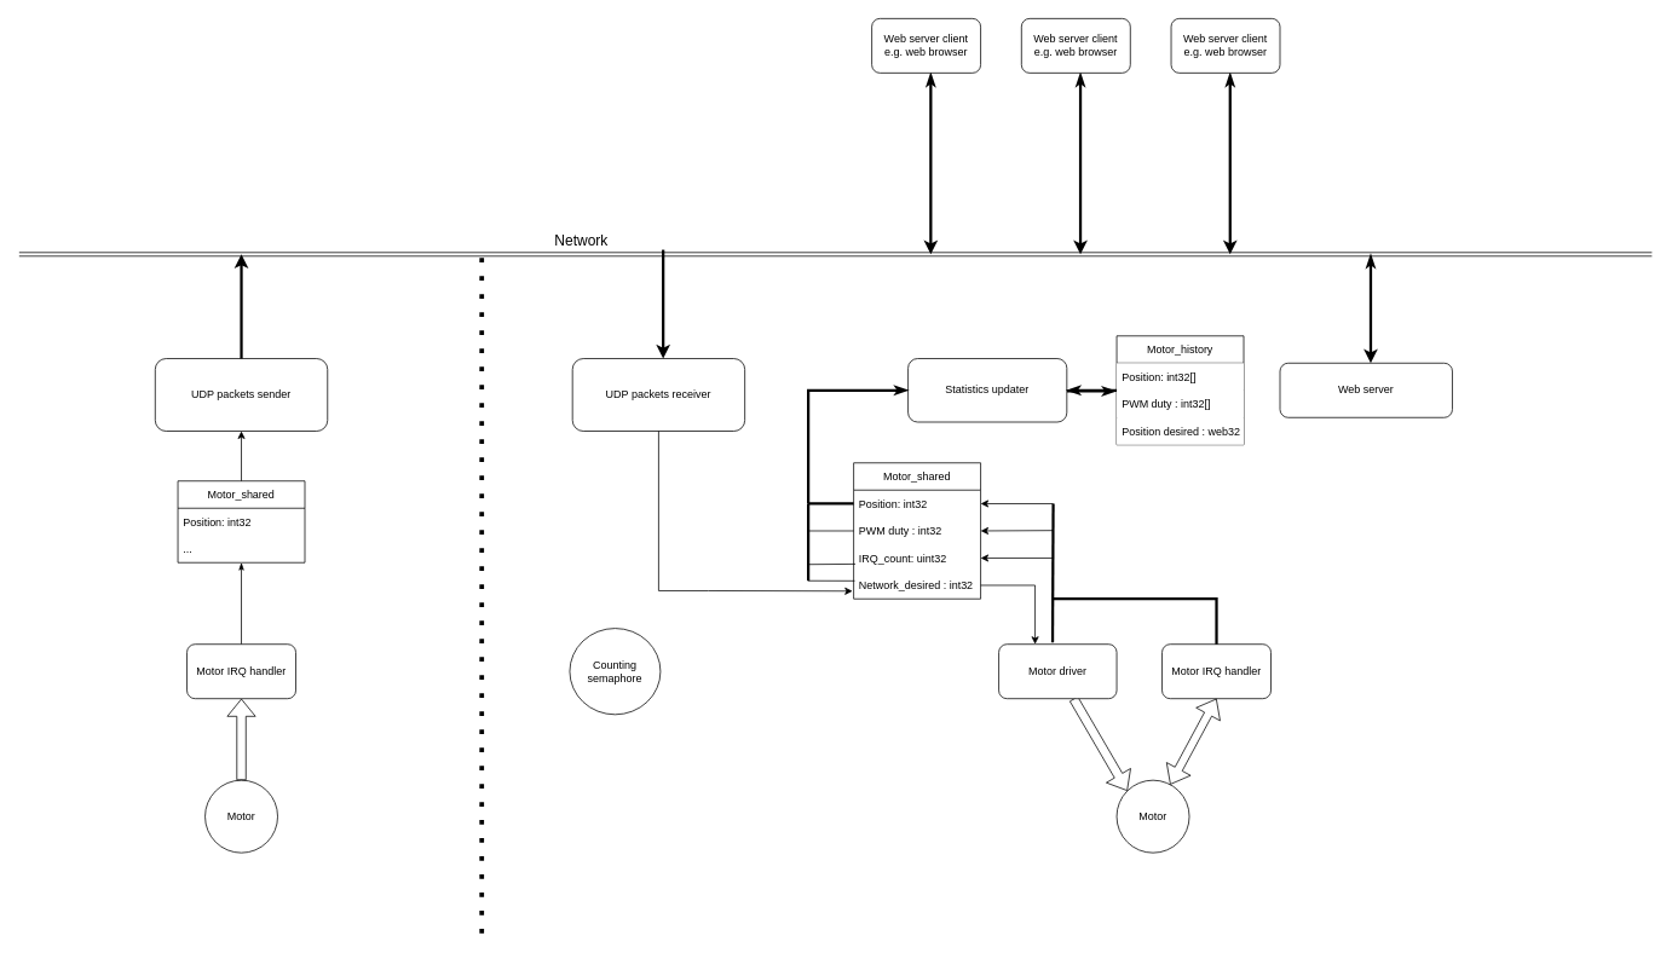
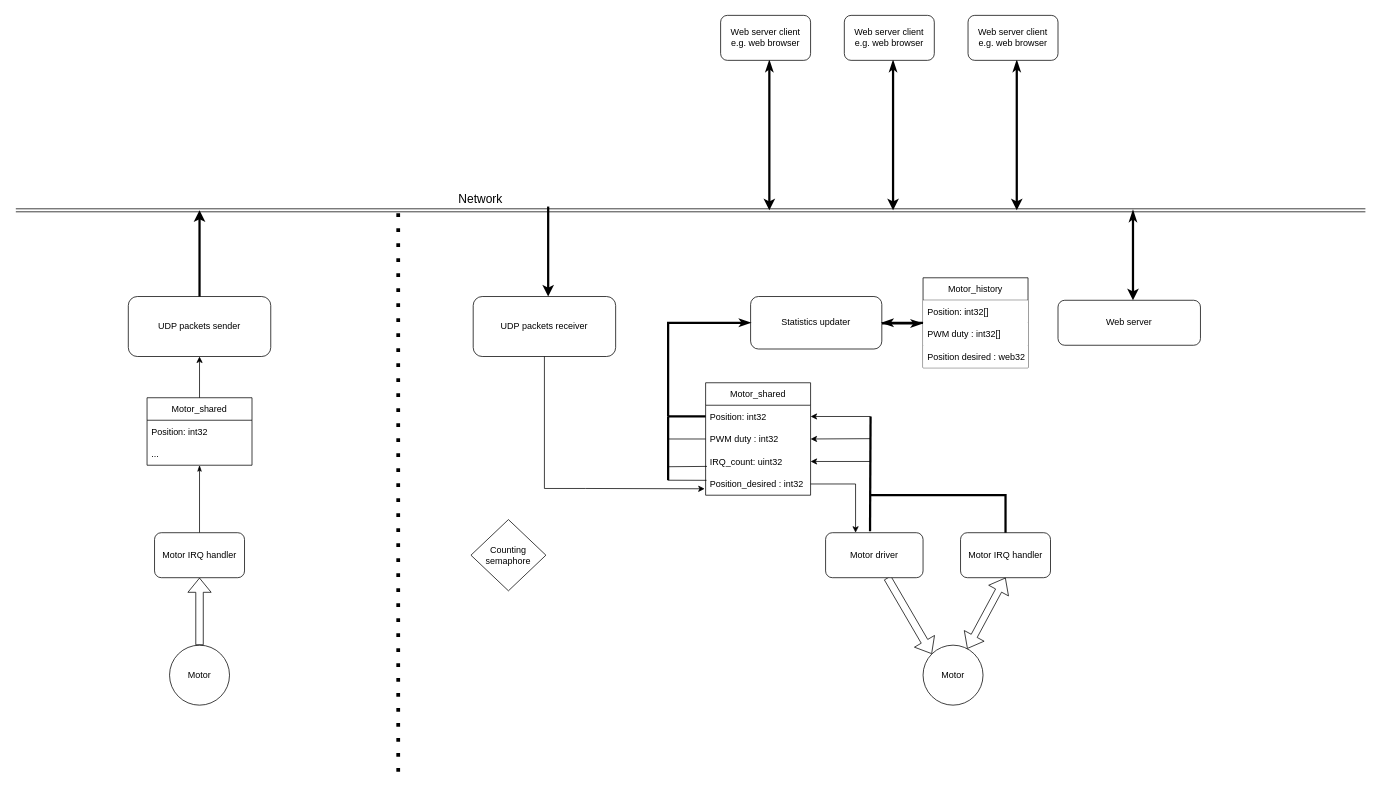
  <mxCell id="0" />
  <mxCell id="1" parent="0" />
  <mxCell id="2" value="" style="shape=flexArrow;endArrow=classic;html=1;rounded=0;strokeWidth=1;entryX=0;entryY=0;entryDx=0;entryDy=0;" edge="1" parent="1" source="3" target="4"><mxGeometry width="50" height="50" relative="1" as="geometry"><mxPoint x="910" y="790" as="sourcePoint" /><mxPoint x="960" y="740" as="targetPoint" /></mxGeometry></mxCell>
  <mxCell id="3" value="&lt;div&gt;Motor driver&lt;/div&gt;" style="rounded=1;whiteSpace=wrap;html=1;" parent="1" vertex="1"><mxGeometry x="1100" y="710" width="130" height="60" as="geometry" /></mxCell>
  <mxCell id="4" value="Motor" style="ellipse;whiteSpace=wrap;html=1;aspect=fixed;" parent="1" vertex="1"><mxGeometry x="1230" y="860" width="80" height="80" as="geometry" /></mxCell>
  <mxCell id="5" value="&lt;div&gt;UDP packets receiver&lt;/div&gt;" style="rounded=1;whiteSpace=wrap;html=1;" parent="1" vertex="1"><mxGeometry x="630" y="395" width="190" height="80" as="geometry" /></mxCell>
  <mxCell id="6" value="Motor_shared" style="swimlane;fontStyle=0;childLayout=stackLayout;horizontal=1;startSize=30;horizontalStack=0;resizeParent=1;resizeParentMax=0;resizeLast=0;collapsible=1;marginBottom=0;resizeHeight=1;" parent="1" vertex="1"><mxGeometry x="940" y="510" width="140" height="150" as="geometry" /></mxCell>
  <mxCell id="7" value="Position: int32" style="text;strokeColor=none;fillColor=none;align=left;verticalAlign=middle;spacingLeft=4;spacingRight=4;overflow=hidden;points=[[0,0.5],[1,0.5]];portConstraint=eastwest;rotatable=0;" parent="6" vertex="1"><mxGeometry y="30" width="140" height="30" as="geometry" /></mxCell>
  <mxCell id="8" value="PWM duty : int32" style="text;strokeColor=none;fillColor=none;align=left;verticalAlign=middle;spacingLeft=4;spacingRight=4;overflow=hidden;points=[[0,0.5],[1,0.5]];portConstraint=eastwest;rotatable=0;" parent="6" vertex="1"><mxGeometry y="60" width="140" height="30" as="geometry" /></mxCell>
  <mxCell id="9" value="IRQ_count: uint32" style="text;strokeColor=none;fillColor=none;align=left;verticalAlign=middle;spacingLeft=4;spacingRight=4;overflow=hidden;points=[[0,0.5],[1,0.5]];portConstraint=eastwest;rotatable=0;" parent="6" vertex="1"><mxGeometry y="90" width="140" height="30" as="geometry" /></mxCell>
- <mxCell id="10" value="Network_desired : int32" style="text;strokeColor=none;fillColor=none;align=left;verticalAlign=middle;spacingLeft=4;spacingRight=4;overflow=hidden;points=[[0,0.5],[1,0.5]];portConstraint=eastwest;rotatable=0;" parent="6" vertex="1"><mxGeometry y="120" width="140" height="30" as="geometry" /></mxCell>
+ <mxCell id="10" value="Position_desired : int32" style="text;strokeColor=none;fillColor=none;align=left;verticalAlign=middle;spacingLeft=4;spacingRight=4;overflow=hidden;points=[[0,0.5],[1,0.5]];portConstraint=eastwest;rotatable=0;" parent="6" vertex="1"><mxGeometry y="120" width="140" height="30" as="geometry" /></mxCell>
  <mxCell id="11" style="edgeStyle=orthogonalEdgeStyle;rounded=0;orthogonalLoop=1;jettySize=auto;html=1;startArrow=classic;startFill=1;endArrow=classicThin;endFill=1;strokeWidth=3;" edge="1" parent="1" source="12"><mxGeometry relative="1" as="geometry"><mxPoint x="1510" y="280" as="targetPoint" /><Array as="points"><mxPoint x="1510" y="310" /></Array></mxGeometry></mxCell>
  <mxCell id="12" value="&lt;div&gt;Web server&lt;/div&gt;" style="rounded=1;whiteSpace=wrap;html=1;" parent="1" vertex="1"><mxGeometry x="1410" y="400" width="190" height="60" as="geometry" /></mxCell>
  <mxCell id="13" value="" style="endArrow=classic;html=1;rounded=0;strokeWidth=1;entryX=1;entryY=0.5;entryDx=0;entryDy=0;" parent="1" target="9" edge="1"><mxGeometry width="50" height="50" relative="1" as="geometry"><mxPoint x="1160" y="615" as="sourcePoint" /><mxPoint x="950" y="730" as="targetPoint" /></mxGeometry></mxCell>
  <mxCell id="14" value="" style="endArrow=classic;html=1;rounded=0;strokeWidth=1;entryX=1;entryY=0.5;entryDx=0;entryDy=0;" parent="1" target="8" edge="1"><mxGeometry width="50" height="50" relative="1" as="geometry"><mxPoint x="1160" y="584.58" as="sourcePoint" /><mxPoint x="1110" y="585" as="targetPoint" /></mxGeometry></mxCell>
  <mxCell id="15" value="" style="endArrow=classic;html=1;rounded=0;strokeWidth=1;entryX=1;entryY=0.5;entryDx=0;entryDy=0;" parent="1" target="7" edge="1"><mxGeometry width="50" height="50" relative="1" as="geometry"><mxPoint x="1160" y="555" as="sourcePoint" /><mxPoint x="1110" y="560.42" as="targetPoint" /></mxGeometry></mxCell>
  <mxCell id="16" value="" style="endArrow=none;html=1;rounded=0;strokeWidth=3;arcSize=22;endFill=0;startArrow=none;startFill=0;exitX=0.456;exitY=-0.03;exitDx=0;exitDy=0;exitPerimeter=0;" parent="1" source="3" edge="1"><mxGeometry width="50" height="50" relative="1" as="geometry"><mxPoint x="1160" y="800" as="sourcePoint" /><mxPoint x="1160" y="555" as="targetPoint" /></mxGeometry></mxCell>
  <mxCell id="17" value="" style="endArrow=classic;html=1;rounded=0;exitX=0.5;exitY=1;exitDx=0;exitDy=0;entryX=-0.009;entryY=0.714;entryDx=0;entryDy=0;entryPerimeter=0;" parent="1" source="5" target="10" edge="1"><mxGeometry width="50" height="50" relative="1" as="geometry"><mxPoint x="890" y="690" as="sourcePoint" /><mxPoint x="790" y="590" as="targetPoint" /><Array as="points"><mxPoint x="725" y="651" /><mxPoint x="780" y="651" /></Array></mxGeometry></mxCell>
  <mxCell id="18" style="edgeStyle=orthogonalEdgeStyle;rounded=0;orthogonalLoop=1;jettySize=auto;html=1;startArrow=none;startFill=0;endArrow=classic;endFill=1;" parent="1" source="10" target="3" edge="1"><mxGeometry relative="1" as="geometry"><mxPoint x="1140" y="645" as="targetPoint" /><Array as="points"><mxPoint x="1140" y="645" /></Array></mxGeometry></mxCell>
  <mxCell id="19" style="edgeStyle=orthogonalEdgeStyle;rounded=0;orthogonalLoop=1;jettySize=auto;html=1;entryX=-0.007;entryY=1.029;entryDx=0;entryDy=0;entryPerimeter=0;startArrow=none;startFill=0;endArrow=classicThin;endFill=1;strokeWidth=3;" edge="1" parent="1" source="20" target="28"><mxGeometry relative="1" as="geometry"><Array as="points"><mxPoint x="1228" y="430" /><mxPoint x="1228" y="431" /></Array></mxGeometry></mxCell>
  <mxCell id="20" value="Statistics updater" style="rounded=1;whiteSpace=wrap;html=1;" vertex="1" parent="1"><mxGeometry x="1000" y="395" width="175" height="70" as="geometry" /></mxCell>
  <mxCell id="21" value="" style="endArrow=none;html=1;rounded=0;exitX=0.013;exitY=0.719;exitDx=0;exitDy=0;exitPerimeter=0;" edge="1" parent="1" source="9"><mxGeometry width="50" height="50" relative="1" as="geometry"><mxPoint x="950" y="640" as="sourcePoint" /><mxPoint x="890" y="622" as="targetPoint" /></mxGeometry></mxCell>
  <mxCell id="22" value="" style="endArrow=none;html=1;rounded=0;exitX=0;exitY=0.5;exitDx=0;exitDy=0;" edge="1" parent="1" source="8"><mxGeometry width="50" height="50" relative="1" as="geometry"><mxPoint x="950" y="640" as="sourcePoint" /><mxPoint x="890" y="585" as="targetPoint" /></mxGeometry></mxCell>
  <mxCell id="23" value="" style="endArrow=none;html=1;rounded=0;exitX=0.008;exitY=0.338;exitDx=0;exitDy=0;exitPerimeter=0;" edge="1" parent="1" source="10"><mxGeometry width="50" height="50" relative="1" as="geometry"><mxPoint x="950" y="640" as="sourcePoint" /><mxPoint x="890" y="640" as="targetPoint" /></mxGeometry></mxCell>
  <mxCell id="24" value="" style="endArrow=classicThin;html=1;rounded=0;entryX=0;entryY=0.5;entryDx=0;entryDy=0;strokeWidth=3;startArrow=none;startFill=0;endFill=1;" edge="1" parent="1" target="20"><mxGeometry width="50" height="50" relative="1" as="geometry"><mxPoint x="890" y="555" as="sourcePoint" /><mxPoint x="890" y="440" as="targetPoint" /><Array as="points"><mxPoint x="890" y="430" /></Array></mxGeometry></mxCell>
  <mxCell id="25" value="" style="endArrow=none;html=1;rounded=0;entryDx=0;entryDy=0;strokeWidth=3;" edge="1" parent="1"><mxGeometry width="50" height="50" relative="1" as="geometry"><mxPoint x="890" y="640" as="sourcePoint" /><mxPoint x="890" y="555" as="targetPoint" /><Array as="points" /></mxGeometry></mxCell>
  <mxCell id="26" style="edgeStyle=orthogonalEdgeStyle;rounded=0;orthogonalLoop=1;jettySize=auto;html=1;startArrow=none;startFill=0;endArrow=classicThin;endFill=1;strokeWidth=3;" edge="1" parent="1" source="27" target="20"><mxGeometry relative="1" as="geometry" /></mxCell>
  <mxCell id="27" value="Motor_history" style="swimlane;fontStyle=0;childLayout=stackLayout;horizontal=1;startSize=30;horizontalStack=0;resizeParent=1;resizeParentMax=0;resizeLast=0;collapsible=1;marginBottom=0;resizeHeight=1;" vertex="1" parent="1"><mxGeometry x="1230" width="140" height="120" as="geometry" y="370" /></mxCell>
  <mxCell id="28" value="Position: int32[]" style="text;align=left;verticalAlign=middle;spacingLeft=4;spacingRight=4;overflow=hidden;points=[[0,0.5],[1,0.5]];portConstraint=eastwest;rotatable=0;fillColor=default;" vertex="1" parent="27"><mxGeometry y="30" width="140" height="30" as="geometry" /></mxCell>
  <mxCell id="29" value="PWM duty : int32[]" style="text;strokeColor=none;fillColor=default;align=left;verticalAlign=middle;spacingLeft=4;spacingRight=4;overflow=hidden;points=[[0,0.5],[1,0.5]];portConstraint=eastwest;rotatable=0;" vertex="1" parent="27"><mxGeometry y="60" width="140" height="30" as="geometry" /></mxCell>
  <mxCell id="30" value="Position desired : web32[]" style="text;align=left;verticalAlign=middle;spacingLeft=4;spacingRight=4;overflow=hidden;points=[[0,0.5],[1,0.5]];portConstraint=eastwest;rotatable=0;fillColor=default;" vertex="1" parent="27"><mxGeometry y="90" width="140" height="30" as="geometry" /></mxCell>
- <mxCell id="31" value="&lt;div&gt;Counting&lt;/div&gt;&lt;div&gt;semaphore&lt;br&gt;&lt;/div&gt;" style="ellipse;whiteSpace=wrap;html=1;fillColor=default;" vertex="1" parent="1"><mxGeometry x="627" y="692.5" width="100" height="95" as="geometry" /></mxCell>
+ <mxCell id="31" value="&lt;div&gt;Counting&lt;/div&gt;&lt;div&gt;semaphore&lt;br&gt;&lt;/div&gt;" style="rhombus;whiteSpace=wrap;html=1;rounded=0;fillColor=default;" vertex="1" parent="1"><mxGeometry x="627" y="692.5" width="100" height="95" as="geometry" /></mxCell>
  <mxCell id="32" value="" style="shape=link;html=1;rounded=0;startArrow=none;startFill=0;endArrow=classicThin;endFill=1;strokeWidth=1;" edge="1" parent="1"><mxGeometry width="100" relative="1" as="geometry"><mxPoint x="20" y="280" as="sourcePoint" /><mxPoint x="1820" y="280" as="targetPoint" /></mxGeometry></mxCell>
  <mxCell id="33" value="Network" style="text;html=1;strokeColor=none;fillColor=none;align=center;verticalAlign=middle;whiteSpace=wrap;rounded=0;fontSize=16;" vertex="1" parent="1"><mxGeometry x="610" y="250" width="60" height="30" as="geometry" /></mxCell>
  <mxCell id="34" value="" style="endArrow=classic;html=1;rounded=0;strokeWidth=3;" edge="1" parent="1"><mxGeometry width="50" height="50" relative="1" as="geometry"><mxPoint x="730" y="275" as="sourcePoint" /><mxPoint x="730" y="395" as="targetPoint" /><Array as="points"><mxPoint x="730" y="315" /></Array></mxGeometry></mxCell>
  <mxCell id="35" style="edgeStyle=orthogonalEdgeStyle;rounded=0;orthogonalLoop=1;jettySize=auto;html=1;startArrow=classic;startFill=1;endArrow=classicThin;endFill=1;strokeWidth=3;" edge="1" parent="1"><mxGeometry relative="1" as="geometry"><mxPoint x="1190" y="80" as="targetPoint" /><mxPoint x="1190" y="280" as="sourcePoint" /><Array as="points"><mxPoint x="1190" y="90" /></Array></mxGeometry></mxCell>
  <mxCell id="36" value="&lt;div&gt;Web server client&lt;/div&gt;&lt;div&gt;e.g. web browser&lt;/div&gt;" style="rounded=1;whiteSpace=wrap;html=1;fillColor=#FFFFFF;" vertex="1" parent="1"><mxGeometry x="1125" y="20" width="120" height="60" as="geometry" /></mxCell>
  <mxCell id="37" value="&lt;div&gt;UDP packets sender&lt;br&gt;&lt;/div&gt;" style="rounded=1;whiteSpace=wrap;html=1;" vertex="1" parent="1"><mxGeometry x="170" y="395" width="190" height="80" as="geometry" /></mxCell>
  <mxCell id="38" value="" style="endArrow=none;html=1;rounded=0;strokeWidth=3;entryX=0;entryY=0.5;entryDx=0;entryDy=0;" edge="1" parent="1" target="7"><mxGeometry width="50" height="50" relative="1" as="geometry"><mxPoint x="890" y="555" as="sourcePoint" /><mxPoint x="920" y="490" as="targetPoint" /></mxGeometry></mxCell>
  <mxCell id="39" value="Motor IRQ handler" style="rounded=1;whiteSpace=wrap;html=1;fillColor=#FFFFFF;" vertex="1" parent="1"><mxGeometry x="1280" y="710" width="120" height="60" as="geometry" /></mxCell>
  <mxCell id="40" value="" style="shape=flexArrow;endArrow=classic;startArrow=classic;html=1;rounded=0;strokeWidth=1;width=9;entryX=0.5;entryY=1;entryDx=0;entryDy=0;" edge="1" parent="1" source="4" target="39"><mxGeometry width="100" height="100" relative="1" as="geometry"><mxPoint x="880" y="820" as="sourcePoint" /><mxPoint x="980" y="720" as="targetPoint" /></mxGeometry></mxCell>
  <mxCell id="41" value="" style="endArrow=none;html=1;rounded=0;strokeWidth=3;exitX=0.5;exitY=0;exitDx=0;exitDy=0;" edge="1" parent="1" source="39"><mxGeometry width="50" height="50" relative="1" as="geometry"><mxPoint x="910" y="790" as="sourcePoint" /><mxPoint x="1160" y="660" as="targetPoint" /><Array as="points"><mxPoint x="1340" y="660" /></Array></mxGeometry></mxCell>
  <mxCell id="42" value="Motor_shared" style="swimlane;fontStyle=0;childLayout=stackLayout;horizontal=1;startSize=30;horizontalStack=0;resizeParent=1;resizeParentMax=0;resizeLast=0;collapsible=1;marginBottom=0;resizeHeight=1;" vertex="1" parent="1"><mxGeometry x="195" y="530" width="140" height="90" as="geometry" /></mxCell>
  <mxCell id="43" value="Position: int32" style="text;strokeColor=none;fillColor=none;align=left;verticalAlign=middle;spacingLeft=4;spacingRight=4;overflow=hidden;points=[[0,0.5],[1,0.5]];portConstraint=eastwest;rotatable=0;" vertex="1" parent="42"><mxGeometry y="30" width="140" height="30" as="geometry" /></mxCell>
  <mxCell id="44" value="..." style="text;strokeColor=none;fillColor=none;align=left;verticalAlign=middle;spacingLeft=4;spacingRight=4;overflow=hidden;points=[[0,0.5],[1,0.5]];portConstraint=eastwest;rotatable=0;" vertex="1" parent="42"><mxGeometry y="60" width="140" height="30" as="geometry" /></mxCell>
  <mxCell id="45" style="edgeStyle=orthogonalEdgeStyle;rounded=0;orthogonalLoop=1;jettySize=auto;html=1;fontSize=16;startArrow=none;startFill=0;endArrow=classicThin;endFill=1;strokeWidth=1;" edge="1" parent="1" source="46" target="42"><mxGeometry relative="1" as="geometry" /></mxCell>
  <mxCell id="46" value="Motor IRQ handler" style="rounded=1;whiteSpace=wrap;html=1;fillColor=#FFFFFF;" vertex="1" parent="1"><mxGeometry x="205" y="710" width="120" height="60" as="geometry" /></mxCell>
  <mxCell id="47" value="Motor" style="ellipse;whiteSpace=wrap;html=1;aspect=fixed;" vertex="1" parent="1"><mxGeometry x="225" y="860" width="80" height="80" as="geometry" /></mxCell>
  <mxCell id="48" value="" style="shape=flexArrow;endArrow=classic;html=1;rounded=0;strokeWidth=1;" edge="1" parent="1" source="47" target="46"><mxGeometry width="50" height="50" relative="1" as="geometry"><mxPoint x="1390" y="810" as="sourcePoint" /><mxPoint x="1466.716" y="881.716" as="targetPoint" /></mxGeometry></mxCell>
  <mxCell id="49" value="" style="endArrow=none;dashed=1;html=1;dashPattern=1 3;strokeWidth=5;rounded=0;" edge="1" parent="1"><mxGeometry width="50" height="50" relative="1" as="geometry"><mxPoint y="1028.947" as="sourcePoint" x="530" /><mxPoint y="280" as="targetPoint" x="530" /></mxGeometry></mxCell>
  <mxCell id="50" value="" style="endArrow=classic;html=1;rounded=0;strokeWidth=3;exitX=0.5;exitY=0;exitDx=0;exitDy=0;" edge="1" parent="1" source="37"><mxGeometry width="50" height="50" relative="1" as="geometry"><mxPoint x="400" y="540" as="sourcePoint" /><mxPoint x="265" y="280" as="targetPoint" /></mxGeometry></mxCell>
  <mxCell id="51" style="edgeStyle=orthogonalEdgeStyle;rounded=0;orthogonalLoop=1;jettySize=auto;html=1;startArrow=classic;startFill=1;endArrow=classicThin;endFill=1;strokeWidth=3;" edge="1" parent="1"><mxGeometry relative="1" as="geometry"><mxPoint x="1025" y="80" as="targetPoint" /><mxPoint x="1025" y="280" as="sourcePoint" /><Array as="points"><mxPoint x="1025" y="90" /></Array></mxGeometry></mxCell>
  <mxCell id="52" value="&lt;div&gt;Web server client&lt;/div&gt;&lt;div&gt;e.g. web browser&lt;/div&gt;" style="rounded=1;whiteSpace=wrap;html=1;fillColor=#FFFFFF;" vertex="1" parent="1"><mxGeometry x="960" y="20" width="120" height="60" as="geometry" /></mxCell>
  <mxCell id="53" style="edgeStyle=orthogonalEdgeStyle;rounded=0;orthogonalLoop=1;jettySize=auto;html=1;startArrow=classic;startFill=1;endArrow=classicThin;endFill=1;strokeWidth=3;" edge="1" parent="1"><mxGeometry relative="1" as="geometry"><mxPoint x="1355" y="80" as="targetPoint" /><mxPoint x="1355" y="280" as="sourcePoint" /><Array as="points"><mxPoint x="1355" y="90" /></Array></mxGeometry></mxCell>
  <mxCell id="54" value="&lt;div&gt;Web server client&lt;/div&gt;&lt;div&gt;e.g. web browser&lt;/div&gt;" style="rounded=1;whiteSpace=wrap;html=1;fillColor=#FFFFFF;" vertex="1" parent="1"><mxGeometry x="1290" y="20" width="120" height="60" as="geometry" /></mxCell>
  <mxCell id="55" value="" style="endArrow=classic;html=1;rounded=0;fontSize=16;strokeWidth=1;entryX=0.5;entryY=1;entryDx=0;entryDy=0;exitX=0.5;exitY=0;exitDx=0;exitDy=0;" edge="1" parent="1" source="42" target="37"><mxGeometry width="50" height="50" relative="1" as="geometry"><mxPoint x="480" y="530" as="sourcePoint" /><mxPoint y="480" as="targetPoint" x="530" /></mxGeometry></mxCell>
